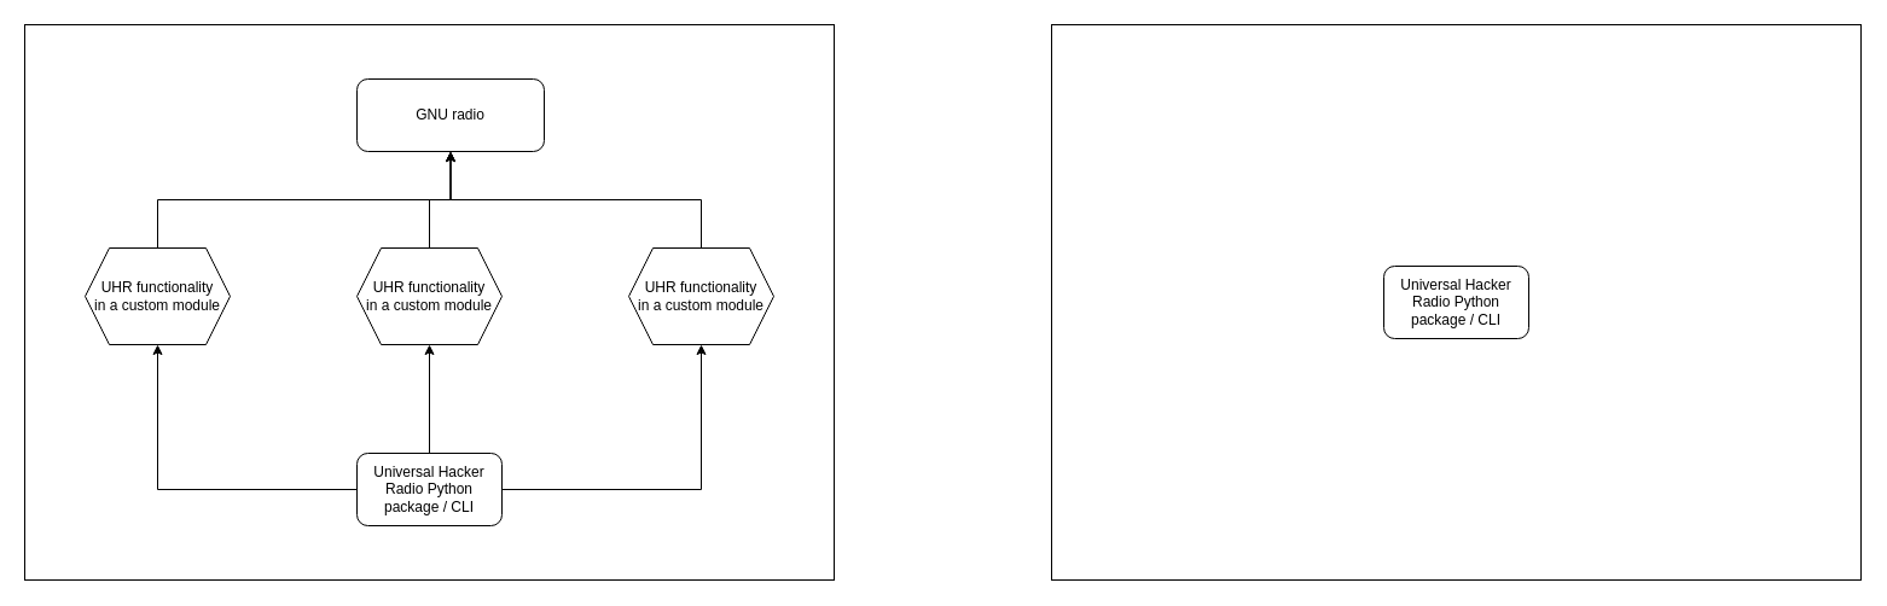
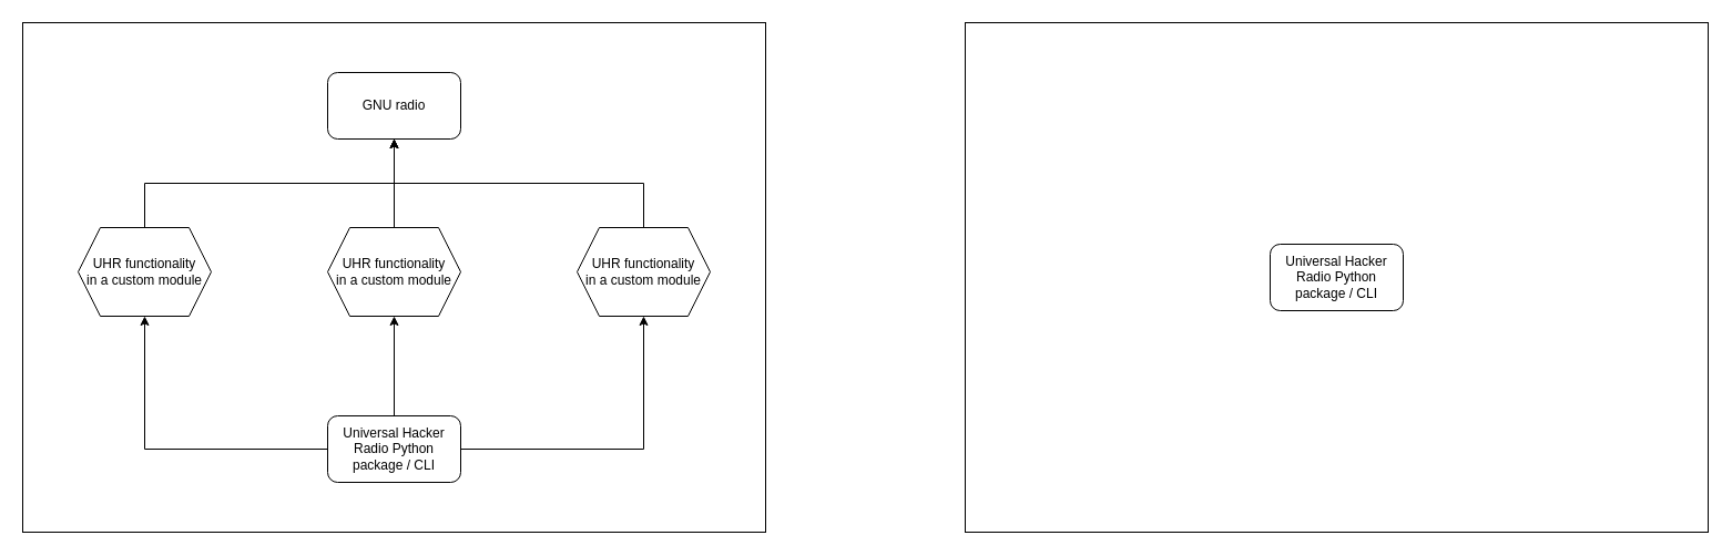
  <mxCell id="0" />
  <mxCell id="1" parent="0" />
  <mxCell id="2" value="" style="rounded=0;whiteSpace=wrap;html=1;" vertex="1" parent="1"><mxGeometry x="870" y="20" width="670" height="460" as="geometry" /></mxCell>
  <mxCell id="3" value="" style="rounded=0;whiteSpace=wrap;html=1;" vertex="1" parent="1"><mxGeometry x="20" y="20" width="670" height="460" as="geometry" /></mxCell>
  <mxCell id="4" style="edgeStyle=orthogonalEdgeStyle;rounded=0;orthogonalLoop=1;jettySize=auto;html=1;" edge="1" parent="1" source="7" target="10"><mxGeometry relative="1" as="geometry" /></mxCell>
  <mxCell id="5" style="edgeStyle=orthogonalEdgeStyle;rounded=0;orthogonalLoop=1;jettySize=auto;html=1;" edge="1" parent="1" source="7" target="12"><mxGeometry relative="1" as="geometry" /></mxCell>
  <mxCell id="6" style="edgeStyle=orthogonalEdgeStyle;rounded=0;orthogonalLoop=1;jettySize=auto;html=1;" edge="1" parent="1" source="7" target="14"><mxGeometry relative="1" as="geometry" /></mxCell>
  <mxCell id="7" value="Universal Hacker Radio Python package / CLI" style="rounded=1;whiteSpace=wrap;html=1;" vertex="1" parent="1"><mxGeometry x="295" y="375" width="120" height="60" as="geometry" /></mxCell>
- <mxCell id="8" value="GNU radio" style="rounded=1;whiteSpace=wrap;html=1;" vertex="1" parent="1"><mxGeometry x="295" y="65" width="155" height="60" as="geometry" /></mxCell>
+ <mxCell id="8" value="GNU radio" style="rounded=1;whiteSpace=wrap;html=1;" vertex="1" parent="1"><mxGeometry x="295" y="65" width="120" height="60" as="geometry" /></mxCell>
  <mxCell id="9" style="edgeStyle=orthogonalEdgeStyle;rounded=0;orthogonalLoop=1;jettySize=auto;html=1;exitX=0.5;exitY=0;exitDx=0;exitDy=0;" edge="1" parent="1" source="10" target="8"><mxGeometry relative="1" as="geometry" /></mxCell>
  <mxCell id="10" value="&lt;div&gt;UHR functionality&lt;/div&gt;&lt;div&gt;in a custom module&lt;br&gt;&lt;/div&gt;" style="shape=hexagon;perimeter=hexagonPerimeter2;whiteSpace=wrap;html=1;fixedSize=1;" vertex="1" parent="1"><mxGeometry x="70" y="205" width="120" height="80" as="geometry" /></mxCell>
  <mxCell id="11" style="edgeStyle=orthogonalEdgeStyle;rounded=0;orthogonalLoop=1;jettySize=auto;html=1;exitX=0.5;exitY=0;exitDx=0;exitDy=0;" edge="1" parent="1" source="12" target="8"><mxGeometry relative="1" as="geometry" /></mxCell>
  <mxCell id="12" value="&lt;div&gt;UHR functionality&lt;/div&gt;&lt;div&gt;in a custom module&lt;br&gt;&lt;/div&gt;" style="shape=hexagon;perimeter=hexagonPerimeter2;whiteSpace=wrap;html=1;fixedSize=1;" vertex="1" parent="1"><mxGeometry x="295" y="205" width="120" height="80" as="geometry" /></mxCell>
  <mxCell id="13" style="edgeStyle=orthogonalEdgeStyle;rounded=0;orthogonalLoop=1;jettySize=auto;html=1;exitX=0.5;exitY=0;exitDx=0;exitDy=0;" edge="1" parent="1" source="14" target="8"><mxGeometry relative="1" as="geometry" /></mxCell>
  <mxCell id="14" value="&lt;div&gt;UHR functionality&lt;/div&gt;&lt;div&gt;in a custom module&lt;br&gt;&lt;/div&gt;" style="shape=hexagon;perimeter=hexagonPerimeter2;whiteSpace=wrap;html=1;fixedSize=1;" vertex="1" parent="1"><mxGeometry x="520" y="205" width="120" height="80" as="geometry" /></mxCell>
  <mxCell id="15" value="Universal Hacker Radio Python package / CLI" style="rounded=1;whiteSpace=wrap;html=1;" vertex="1" parent="1"><mxGeometry x="1145" y="220" width="120" height="60" as="geometry" /></mxCell>
